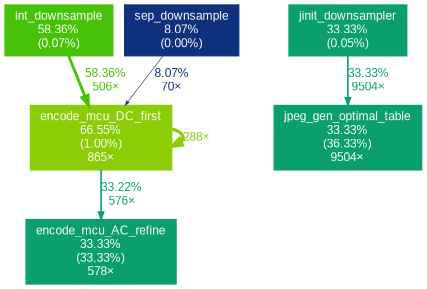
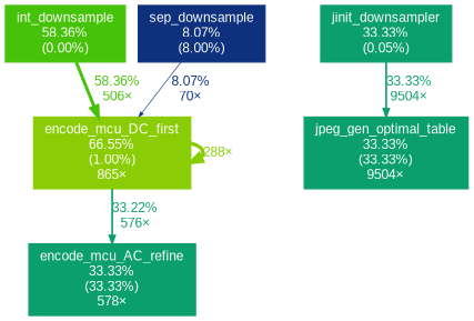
  digraph {
    fontname=Arial
    nodesep=0.125
    ranksep=0.25
    node [color="#0b9f6e" fontcolor="#ffffff" fontname=Arial fontsize=10.00 shape=box style=filled]
    edge [arrowsize=0.58 color="#0b9f6e" fontcolor="#0b9f6e" fontname=Arial fontsize=10.00 labeldistance=1.33 penwidth=1.33]
    n1 [color="#8acd07" height=0 label="encode_mcu_DC_first\n66.55%\n(1.00%)\n865×" width=0]
    n2 [height=0 label="encode_mcu_AC_refine\n33.33%\n(33.33%)\n578×" width=0]
-   n3 [color="#46c208" height=0 label="int_downsample\n58.36%\n(0.07%)" width=0]
-   n4 [height=0 label="jpeg_gen_optimal_table\n33.33%\n(36.33%)\n9504×" width=0]
+   n3 [color="#46c208" height=0 label="int_downsample\n58.36%\n(0.00%)" width=0]
+   n4 [height=0 label="jpeg_gen_optimal_table\n33.33%\n(33.33%)\n9504×" width=0]
    n5 [height=0 label="jinit_downsampler\n33.33%\n(0.05%)" width=0]
-   n6 [color="#0d317d" height=0 label="sep_downsample\n8.07%\n(0.00%)" width=0]
+   n6 [color="#0d317d" height=0 label="sep_downsample\n8.07%\n(8.00%)" width=0]
    n1 -> n1 [arrowsize=0.82 color="#8acd07" fontcolor="#8acd07" label="288×" labeldistance=2.66 penwidth=2.66]
    n1 -> n2 [label="33.22%\n576×"]
    n3 -> n1 [arrowsize=0.76 color="#46c208" fontcolor="#46c208" label="58.36%\n506×" labeldistance=2.33 penwidth=2.33]
    n5 -> n4 [label="33.33%\n9504×"]
    n6 -> n1 [arrowsize=0.35 color="#0d317d" fontcolor="#0d317d" label="8.07%\n70×" labeldistance=0.50 penwidth=0.50]
  }
